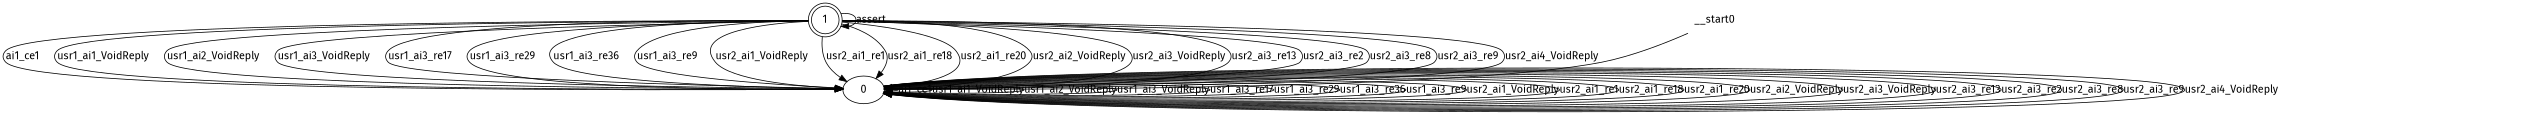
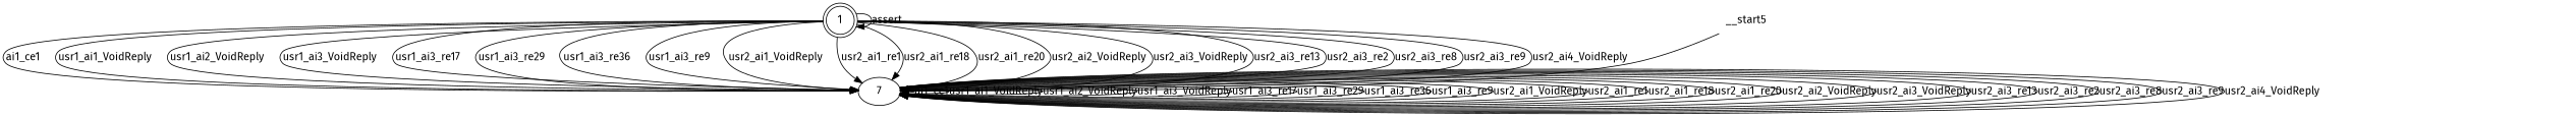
  digraph {
    fontname="Fira Sans"
    node [fontname="Fira Sans"]
    edge [fontname="Fira Sans"]
-   n1 [label=0]
+   n1 [label=7]
    n2 [label=1 shape=doublecircle]
-   __start0 [shape=none]
+   __start0 [shape=none label=__start5]
    n1 -> n1 [label=ai1_ce1]
    n1 -> n1 [label=usr1_ai1_VoidReply]
    n1 -> n1 [label=usr1_ai2_VoidReply]
    n1 -> n1 [label=usr1_ai3_VoidReply]
    n1 -> n1 [label=usr1_ai3_re17]
    n1 -> n1 [label=usr1_ai3_re29]
    n1 -> n1 [label=usr1_ai3_re36]
    n1 -> n1 [label=usr1_ai3_re9]
    n1 -> n1 [label=usr2_ai1_VoidReply]
    n1 -> n1 [label=usr2_ai1_re1]
    n1 -> n1 [label=usr2_ai1_re18]
    n1 -> n1 [label=usr2_ai1_re20]
    n1 -> n1 [label=usr2_ai2_VoidReply]
    n1 -> n1 [label=usr2_ai3_VoidReply]
    n1 -> n1 [label=usr2_ai3_re13]
    n1 -> n1 [label=usr2_ai3_re2]
    n1 -> n1 [label=usr2_ai3_re8]
    n1 -> n1 [label=usr2_ai3_re9]
    n1 -> n1 [label=usr2_ai4_VoidReply]
    n2 -> n1 [label=ai1_ce1]
    n2 -> n1 [label=usr1_ai1_VoidReply]
    n2 -> n1 [label=usr1_ai2_VoidReply]
    n2 -> n1 [label=usr1_ai3_VoidReply]
    n2 -> n1 [label=usr1_ai3_re17]
    n2 -> n1 [label=usr1_ai3_re29]
    n2 -> n1 [label=usr1_ai3_re36]
    n2 -> n1 [label=usr1_ai3_re9]
    n2 -> n1 [label=usr2_ai1_VoidReply]
    n2 -> n1 [label=usr2_ai1_re1]
    n2 -> n1 [label=usr2_ai1_re18]
    n2 -> n1 [label=usr2_ai1_re20]
    n2 -> n1 [label=usr2_ai2_VoidReply]
    n2 -> n1 [label=usr2_ai3_VoidReply]
    n2 -> n1 [label=usr2_ai3_re13]
    n2 -> n1 [label=usr2_ai3_re2]
    n2 -> n1 [label=usr2_ai3_re8]
    n2 -> n1 [label=usr2_ai3_re9]
    n2 -> n1 [label=usr2_ai4_VoidReply]
    n2 -> n2 [label=assert]
    __start0 -> n1
  }
